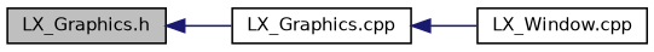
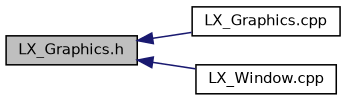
  digraph {
    rankdir=LR
    node [color=black fillcolor=white fontname=Helvetica fontsize=10 shape=record style=filled]
    edge [color=midnightblue dir=back fontname=Helvetica fontsize=10 labelfontname=Helvetica labelfontsize=10 style=solid]
    n1 [fillcolor=grey75 fontcolor=black height=0.2 label="LX_Graphics.h" width=0.4]
    n2 [height=0.2 label="LX_Graphics.cpp" width=0.4]
    n3 [height=0.2 label="LX_Window.cpp" width=0.4]
    n1 -> n2
-   n2 -> n3
+   n1 -> n3
  }
